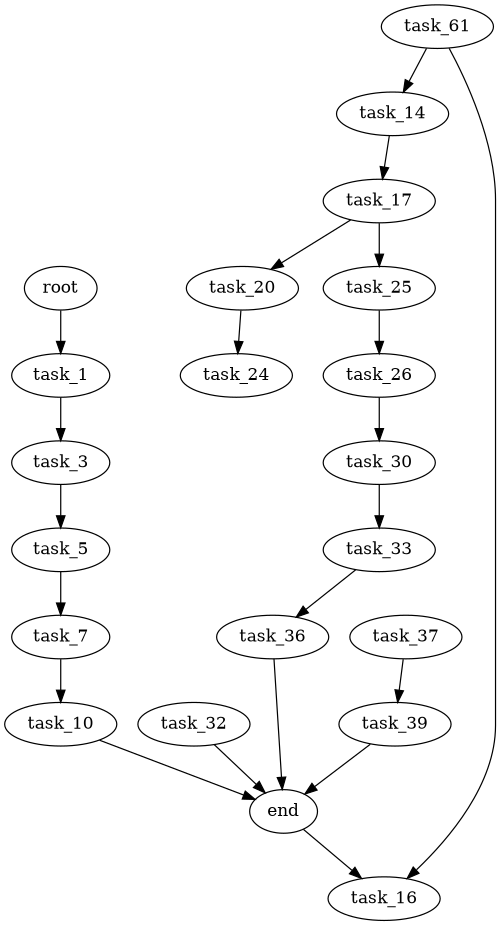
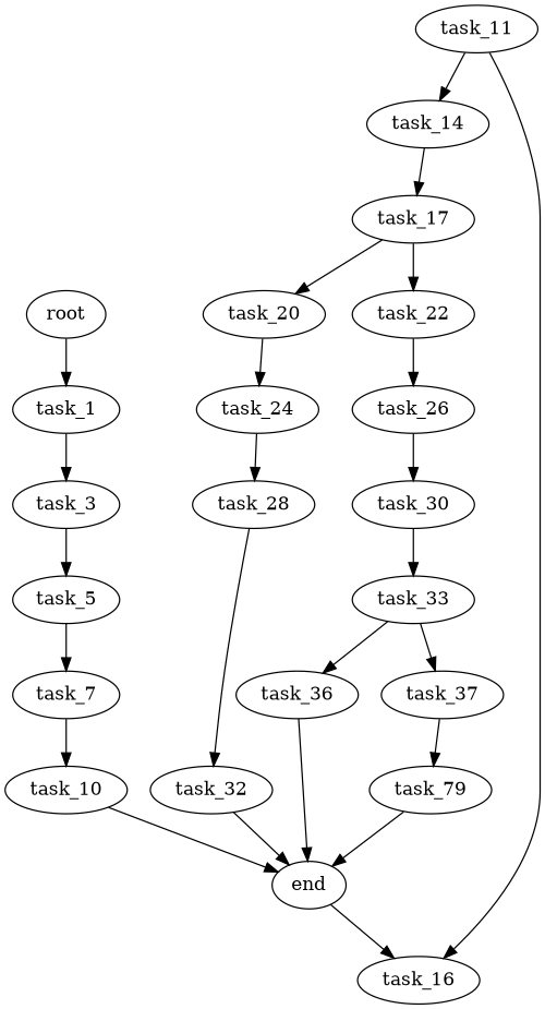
  digraph {
    root
    task_1
    task_3
    task_5
    task_7
    task_10
    end
-   task_11 [label=task_61]
+   task_11
    task_14
    task_16
    task_17
    task_20
-   task_22 [label=task_25]
+   task_22
    task_24
    task_26
+   task_28
    task_30
    task_32
    task_33
    task_36
    task_37
-   task_39
+   task_39 [label=task_79]
    root -> task_1
    task_1 -> task_3
    task_3 -> task_5
    task_5 -> task_7
    task_7 -> task_10
    task_10 -> end
    end -> task_16
    task_11 -> task_14
    task_11 -> task_16
    task_14 -> task_17
    task_17 -> task_20
    task_17 -> task_22
    task_20 -> task_24
    task_22 -> task_26
+   task_24 -> task_28
    task_26 -> task_30
+   task_28 -> task_32
    task_30 -> task_33
    task_32 -> end
    task_33 -> task_36
+   task_33 -> task_37
    task_36 -> end
    task_37 -> task_39
    task_39 -> end
  }
